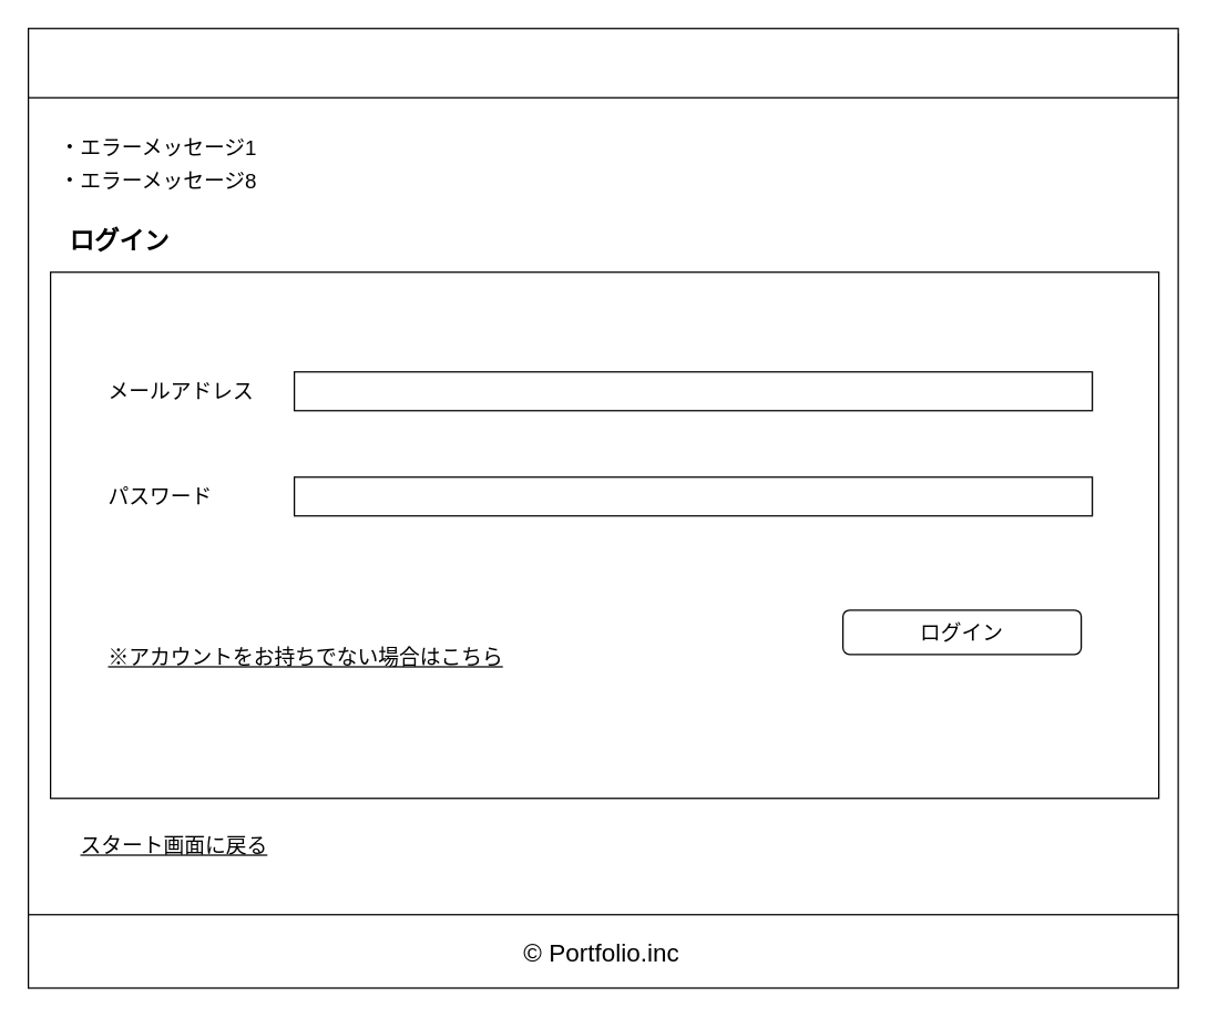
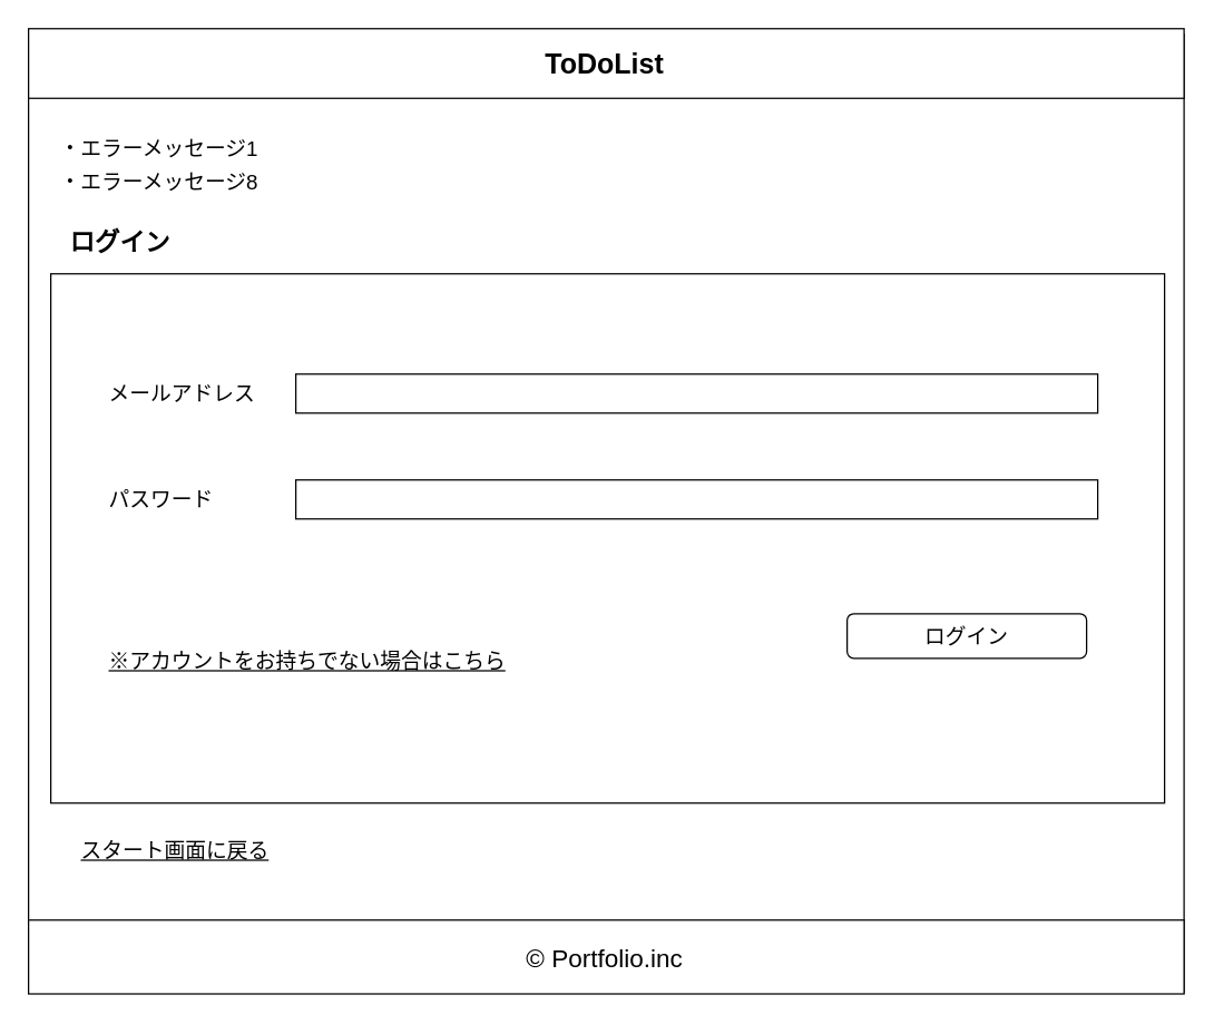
  <mxCell id="0" />
  <mxCell id="1" parent="0" />
  <mxCell id="2" value="" style="rounded=0;whiteSpace=wrap;html=1;" parent="1" vertex="1"><mxGeometry y="24" width="830" height="688" as="geometry" x="20" /></mxCell>
  <mxCell id="3" value="" style="rounded=0;whiteSpace=wrap;html=1;" parent="1" vertex="1"><mxGeometry y="20" width="830" height="50" as="geometry" x="20" /></mxCell>
+ <mxCell id="4" value="&lt;b&gt;&lt;font style=&quot;font-size: 20px&quot;&gt;ToDoList&lt;/font&gt;&lt;/b&gt;" style="text;html=1;strokeColor=none;fillColor=none;align=center;verticalAlign=middle;whiteSpace=wrap;rounded=0;strokeWidth=4;" parent="1" vertex="1"><mxGeometry x="354" y="30" width="160" height="30" as="geometry" /></mxCell>
  <mxCell id="5" value="" style="rounded=0;whiteSpace=wrap;html=1;" parent="1" vertex="1"><mxGeometry y="660" width="830" height="53" as="geometry" x="20" /></mxCell>
  <mxCell id="6" value="&lt;font style=&quot;font-size: 18px&quot;&gt;© Portfolio.inc&lt;/font&gt;" style="text;html=1;strokeColor=none;fillColor=none;align=center;verticalAlign=middle;whiteSpace=wrap;rounded=0;fontSize=20;" parent="1" vertex="1"><mxGeometry x="318" y="676.5" width="232" height="20" as="geometry" /></mxCell>
  <mxCell id="7" value="" style="rounded=0;whiteSpace=wrap;html=1;" parent="1" vertex="1"><mxGeometry x="36" y="196" width="800" height="380" as="geometry" /></mxCell>
  <mxCell id="8" value="&lt;span style=&quot;font-size: 18px&quot;&gt;&lt;b&gt;ログイン&lt;/b&gt;&lt;/span&gt;" style="text;html=1;strokeColor=none;fillColor=none;align=center;verticalAlign=middle;whiteSpace=wrap;rounded=0;fontSize=17;" parent="1" vertex="1"><mxGeometry x="36" y="164" width="100" height="20" as="geometry" /></mxCell>
  <mxCell id="9" value="メールアドレス" style="text;html=1;strokeColor=none;fillColor=none;align=left;verticalAlign=middle;whiteSpace=wrap;rounded=0;fontSize=15;" parent="1" vertex="1"><mxGeometry x="76" y="272" width="128" height="20" as="geometry" /></mxCell>
  <mxCell id="10" value="" style="rounded=0;whiteSpace=wrap;html=1;fontSize=15;" parent="1" vertex="1"><mxGeometry x="212" y="268" width="576" height="28" as="geometry" /></mxCell>
  <mxCell id="11" value="" style="rounded=0;whiteSpace=wrap;html=1;fontSize=15;" parent="1" vertex="1"><mxGeometry x="212" y="344" width="576" height="28" as="geometry" /></mxCell>
  <mxCell id="12" value="パスワード" style="text;html=1;strokeColor=none;fillColor=none;align=left;verticalAlign=middle;whiteSpace=wrap;rounded=0;fontSize=15;" parent="1" vertex="1"><mxGeometry x="76" y="348" width="128" height="20" as="geometry" /></mxCell>
  <mxCell id="13" value="ログイン" style="rounded=1;whiteSpace=wrap;html=1;fontSize=15;align=center;" parent="1" vertex="1"><mxGeometry x="608" y="440" width="172" height="32" as="geometry" /></mxCell>
  <mxCell id="14" value="・エラーメッセージ1" style="text;html=1;strokeColor=none;fillColor=none;align=center;verticalAlign=middle;whiteSpace=wrap;rounded=0;fontSize=15;" parent="1" vertex="1"><mxGeometry x="36" y="96" width="156" height="20" as="geometry" /></mxCell>
  <mxCell id="15" value="・エラーメッセージ8" style="text;html=1;strokeColor=none;fillColor=none;align=center;verticalAlign=middle;whiteSpace=wrap;rounded=0;fontSize=15;" parent="1" vertex="1"><mxGeometry x="36" y="120" width="156" height="20" as="geometry" /></mxCell>
  <mxCell id="16" value="※アカウントをお持ちでない場合はこちら" style="text;html=1;strokeColor=none;fillColor=none;align=left;verticalAlign=middle;whiteSpace=wrap;rounded=0;fontSize=15;fontStyle=4" parent="1" vertex="1"><mxGeometry x="76" y="464" width="376" height="20" as="geometry" /></mxCell>
  <mxCell id="17" value="スタート画面に戻る" style="text;html=1;strokeColor=none;fillColor=none;align=left;verticalAlign=middle;whiteSpace=wrap;rounded=0;fontSize=15;fontStyle=4" vertex="1" parent="1"><mxGeometry x="56" y="600" width="376" height="20" as="geometry" /></mxCell>
